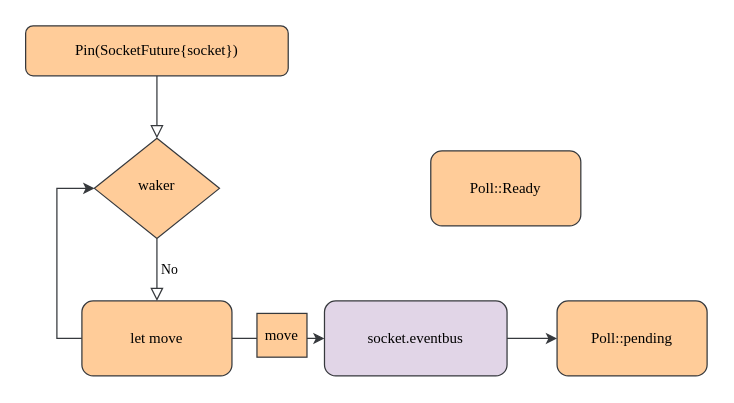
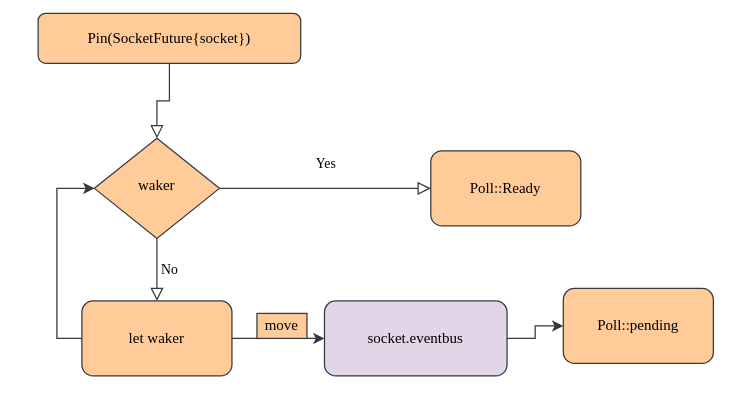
  <mxCell id="0" />
  <mxCell id="1" parent="0" />
  <mxCell id="2" value="" style="rounded=0;html=1;jettySize=auto;orthogonalLoop=1;fontSize=11;endArrow=block;endFill=0;endSize=8;strokeWidth=1;shadow=0;labelBackgroundColor=none;edgeStyle=orthogonalEdgeStyle;fontFamily=Lucida Console;fillColor=#ffcc99;strokeColor=#36393d;" parent="1" source="3" target="6" edge="1"><mxGeometry relative="1" as="geometry" /></mxCell>
- <mxCell id="3" value="Pin(SocketFuture{socket})" style="rounded=1;whiteSpace=wrap;html=1;fontSize=12;glass=0;strokeWidth=1;shadow=0;fontFamily=Lucida Console;fillColor=#ffcc99;strokeColor=#36393d;" parent="1" vertex="1"><mxGeometry x="20" y="20" width="210" height="40" as="geometry" /></mxCell>
+ <mxCell id="3" value="Pin(SocketFuture{socket})" style="rounded=1;whiteSpace=wrap;html=1;fontSize=12;glass=0;strokeWidth=1;shadow=0;fontFamily=Lucida Console;fillColor=#ffcc99;strokeColor=#36393d;" parent="1" vertex="1"><mxGeometry x="30" y="10" width="210" height="40" as="geometry" /></mxCell>
+ <mxCell id="4" value="Yes" style="rounded=0;html=1;jettySize=auto;orthogonalLoop=1;fontSize=11;endArrow=block;endFill=0;endSize=8;strokeWidth=1;shadow=0;labelBackgroundColor=none;edgeStyle=orthogonalEdgeStyle;fontFamily=Lucida Console;entryX=0;entryY=0.5;entryDx=0;entryDy=0;fillColor=#ffcc99;strokeColor=#36393d;" parent="1" source="6" target="10" edge="1"><mxGeometry y="20" relative="1" as="geometry"><mxPoint as="offset" /><mxPoint x="295" y="160" as="targetPoint" /></mxGeometry></mxCell>
  <mxCell id="5" value="No" style="edgeStyle=orthogonalEdgeStyle;rounded=0;html=1;jettySize=auto;orthogonalLoop=1;fontSize=11;endArrow=block;endFill=0;endSize=8;strokeWidth=1;shadow=0;labelBackgroundColor=none;fontFamily=Lucida Console;fillColor=#ffcc99;strokeColor=#36393d;" parent="1" source="6" target="9" edge="1"><mxGeometry y="10" relative="1" as="geometry"><mxPoint as="offset" /><mxPoint x="225" y="150" as="targetPoint" /></mxGeometry></mxCell>
  <mxCell id="6" value="waker" style="rhombus;whiteSpace=wrap;html=1;shadow=0;fontFamily=Lucida Console;fontSize=12;align=center;strokeWidth=1;spacing=6;spacingTop=-4;fillColor=#ffcc99;strokeColor=#36393d;" parent="1" vertex="1"><mxGeometry x="75" y="110" width="100" height="80" as="geometry" /></mxCell>
  <mxCell id="7" style="edgeStyle=orthogonalEdgeStyle;rounded=0;orthogonalLoop=1;jettySize=auto;html=1;fontFamily=Lucida Console;fillColor=#ffcc99;strokeColor=#36393d;" edge="1" parent="1" source="9" target="12"><mxGeometry relative="1" as="geometry" /></mxCell>
  <mxCell id="8" style="edgeStyle=orthogonalEdgeStyle;rounded=0;orthogonalLoop=1;jettySize=auto;html=1;entryX=0;entryY=0.5;entryDx=0;entryDy=0;fontFamily=Lucida Console;fillColor=#ffcc99;strokeColor=#36393d;" edge="1" parent="1" source="9" target="6"><mxGeometry relative="1" as="geometry"><Array as="points"><mxPoint x="45" y="270" /><mxPoint x="45" y="150" /></Array></mxGeometry></mxCell>
- <mxCell id="9" value="let move" style="rounded=1;whiteSpace=wrap;html=1;fontFamily=Lucida Console;fillColor=#ffcc99;strokeColor=#36393d;" vertex="1" parent="1"><mxGeometry x="65" y="240" width="120" height="60" as="geometry" /></mxCell>
+ <mxCell id="9" value="let waker" style="rounded=1;whiteSpace=wrap;html=1;fontFamily=Lucida Console;fillColor=#ffcc99;strokeColor=#36393d;" vertex="1" parent="1"><mxGeometry x="65" y="240" width="120" height="60" as="geometry" /></mxCell>
  <mxCell id="10" value="Poll::Ready" style="rounded=1;whiteSpace=wrap;html=1;fontFamily=Lucida Console;fillColor=#ffcc99;strokeColor=#36393d;" vertex="1" parent="1"><mxGeometry x="344" y="120" width="120" height="60" as="geometry" /></mxCell>
  <mxCell id="11" style="edgeStyle=orthogonalEdgeStyle;rounded=0;orthogonalLoop=1;jettySize=auto;html=1;entryX=0;entryY=0.5;entryDx=0;entryDy=0;fontFamily=Lucida Console;fillColor=#ffcc99;strokeColor=#36393d;" edge="1" parent="1" source="12" target="14"><mxGeometry relative="1" as="geometry" /></mxCell>
  <mxCell id="12" value="socket.eventbus" style="rounded=1;whiteSpace=wrap;html=1;fontFamily=Lucida Console;fillColor=#e1d5e7;strokeColor=#36393d;" vertex="1" parent="1"><mxGeometry x="259" y="240" width="146" height="60" as="geometry" /></mxCell>
- <mxCell id="13" value="move" style="text;html=1;strokeColor=#36393d;fillColor=#ffcc99;align=center;verticalAlign=middle;whiteSpace=wrap;rounded=0;fontFamily=Lucida Console;" vertex="1" parent="1"><mxGeometry x="205" y="250" width="40" height="35" as="geometry" /></mxCell>
- <mxCell id="14" value="Poll::pending" style="rounded=1;whiteSpace=wrap;html=1;fontFamily=Lucida Console;fillColor=#ffcc99;strokeColor=#36393d;" vertex="1" parent="1"><mxGeometry x="445" y="240" width="120" height="60" as="geometry" /></mxCell>
+ <mxCell id="13" value="move" style="text;html=1;strokeColor=#36393d;fillColor=#ffcc99;align=center;verticalAlign=middle;whiteSpace=wrap;rounded=0;fontFamily=Lucida Console;" vertex="1" parent="1"><mxGeometry x="205" y="250" width="40" height="20" as="geometry" /></mxCell>
+ <mxCell id="14" value="Poll::pending" style="rounded=1;whiteSpace=wrap;html=1;fontFamily=Lucida Console;fillColor=#ffcc99;strokeColor=#36393d;" vertex="1" parent="1"><mxGeometry x="450" y="230" width="120" height="60" as="geometry" /></mxCell>
